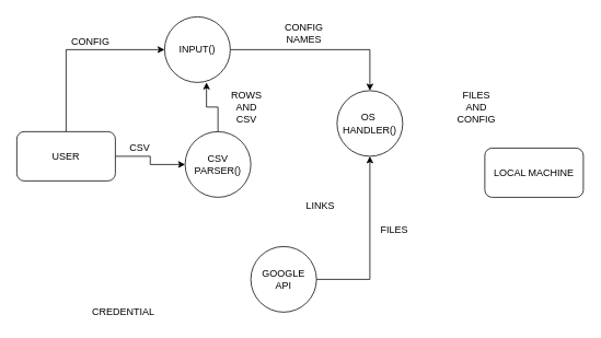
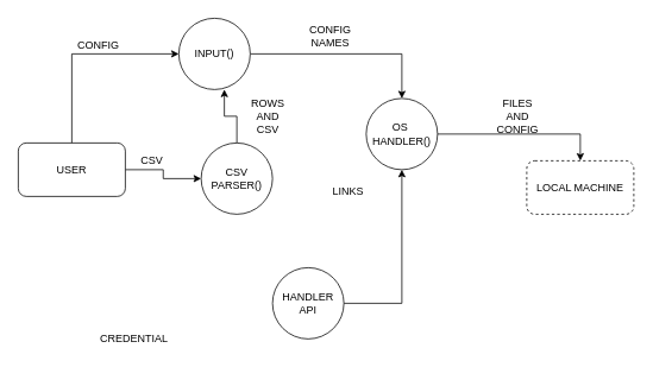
  <mxCell id="0" />
  <mxCell id="1" parent="0" />
  <mxCell id="2" style="edgeStyle=orthogonalEdgeStyle;rounded=0;orthogonalLoop=1;jettySize=auto;html=1;exitX=0.5;exitY=0;exitDx=0;exitDy=0;entryX=0;entryY=0.5;entryDx=0;entryDy=0;" edge="1" parent="1" source="4" target="6"><mxGeometry relative="1" as="geometry" /></mxCell>
  <mxCell id="3" style="edgeStyle=orthogonalEdgeStyle;rounded=0;orthogonalLoop=1;jettySize=auto;html=1;exitX=1;exitY=0.5;exitDx=0;exitDy=0;" edge="1" parent="1" source="4" target="8"><mxGeometry relative="1" as="geometry" /></mxCell>
  <mxCell id="4" value="USER" style="rounded=1;whiteSpace=wrap;html=1;" vertex="1" parent="1"><mxGeometry x="20" y="160" width="120" height="60" as="geometry" /></mxCell>
  <mxCell id="5" style="edgeStyle=orthogonalEdgeStyle;rounded=0;orthogonalLoop=1;jettySize=auto;html=1;exitX=1;exitY=0.5;exitDx=0;exitDy=0;" edge="1" parent="1" source="6" target="12"><mxGeometry relative="1" as="geometry" /></mxCell>
  <mxCell id="6" value="INPUT()" style="ellipse;whiteSpace=wrap;html=1;aspect=fixed;" vertex="1" parent="1"><mxGeometry x="200" y="20" width="80" height="80" as="geometry" /></mxCell>
  <mxCell id="7" style="edgeStyle=orthogonalEdgeStyle;rounded=0;orthogonalLoop=1;jettySize=auto;html=1;exitX=0.5;exitY=0;exitDx=0;exitDy=0;entryX=0.638;entryY=1;entryDx=0;entryDy=0;entryPerimeter=0;" edge="1" parent="1" source="8" target="6"><mxGeometry relative="1" as="geometry" /></mxCell>
  <mxCell id="8" value="CSV&lt;br&gt;PARSER()" style="ellipse;whiteSpace=wrap;html=1;aspect=fixed;" vertex="1" parent="1"><mxGeometry x="225" y="160" width="80" height="80" as="geometry" /></mxCell>
  <mxCell id="9" style="edgeStyle=orthogonalEdgeStyle;rounded=0;orthogonalLoop=1;jettySize=auto;html=1;exitX=1;exitY=0.5;exitDx=0;exitDy=0;entryX=0.5;entryY=1;entryDx=0;entryDy=0;" edge="1" parent="1" source="10" target="12"><mxGeometry relative="1" as="geometry" /></mxCell>
- <mxCell id="10" value="GOOGLE&lt;br&gt;API" style="ellipse;whiteSpace=wrap;html=1;aspect=fixed;" vertex="1" parent="1"><mxGeometry x="305" y="300" width="80" height="80" as="geometry" /></mxCell>
+ <mxCell id="10" value="HANDLER&lt;br&gt;API" style="ellipse;whiteSpace=wrap;html=1;aspect=fixed;" vertex="1" parent="1"><mxGeometry x="305" y="300" width="80" height="80" as="geometry" /></mxCell>
+ <mxCell id="11" style="edgeStyle=orthogonalEdgeStyle;rounded=0;orthogonalLoop=1;jettySize=auto;html=1;exitX=1;exitY=0.5;exitDx=0;exitDy=0;entryX=0.5;entryY=0;entryDx=0;entryDy=0;" edge="1" parent="1" source="12" target="13"><mxGeometry relative="1" as="geometry" /></mxCell>
  <mxCell id="12" value="OS&amp;nbsp;&lt;br&gt;HANDLER()" style="ellipse;whiteSpace=wrap;html=1;aspect=fixed;" vertex="1" parent="1"><mxGeometry x="410" y="110" width="80" height="80" as="geometry" /></mxCell>
- <mxCell id="13" value="LOCAL MACHINE" style="rounded=1;whiteSpace=wrap;html=1;" vertex="1" parent="1"><mxGeometry x="590" y="180" width="120" height="60" as="geometry" /></mxCell>
+ <mxCell id="13" value="LOCAL MACHINE" style="rounded=1;whiteSpace=wrap;html=1;dashed=1;" vertex="1" parent="1"><mxGeometry x="590" y="180" width="120" height="60" as="geometry" /></mxCell>
  <mxCell id="14" value="CONFIG" style="text;html=1;strokeColor=none;fillColor=none;align=center;verticalAlign=middle;whiteSpace=wrap;rounded=0;" vertex="1" parent="1"><mxGeometry x="90" y="40" width="40" height="20" as="geometry" /></mxCell>
  <mxCell id="15" value="CSV&lt;span style=&quot;color: rgba(0 , 0 , 0 , 0) ; font-family: monospace ; font-size: 0px&quot;&gt;%3CmxGraphModel%3E%3Croot%3E%3CmxCell%20id%3D%220%22%2F%3E%3CmxCell%20id%3D%221%22%20parent%3D%220%22%2F%3E%3CmxCell%20id%3D%222%22%20value%3D%22CONFIG%22%20style%3D%22text%3Bhtml%3D1%3BstrokeColor%3Dnone%3BfillColor%3Dnone%3Balign%3Dcenter%3BverticalAlign%3Dmiddle%3BwhiteSpace%3Dwrap%3Brounded%3D0%3B%22%20vertex%3D%221%22%20parent%3D%221%22%3E%3CmxGeometry%20x%3D%22-640%22%20y%3D%2270%22%20width%3D%2240%22%20height%3D%2220%22%20as%3D%22geometry%22%2F%3E%3C%2FmxCell%3E%3C%2Froot%3E%3C%2FmxGraphModel%3E&lt;/span&gt;" style="text;html=1;strokeColor=none;fillColor=none;align=center;verticalAlign=middle;whiteSpace=wrap;rounded=0;" vertex="1" parent="1"><mxGeometry x="150" y="170" width="40" height="20" as="geometry" /></mxCell>
  <mxCell id="16" value="CREDENTIAL&lt;span style=&quot;color: rgba(0 , 0 , 0 , 0) ; font-family: monospace ; font-size: 0px&quot;&gt;%3CmxGraphModel%3E%3Croot%3E%3CmxCell%20id%3D%220%22%2F%3E%3CmxCell%20id%3D%221%22%20parent%3D%220%22%2F%3E%3CmxCell%20id%3D%222%22%20value%3D%22CONFIG%22%20style%3D%22text%3Bhtml%3D1%3BstrokeColor%3Dnone%3BfillColor%3Dnone%3Balign%3Dcenter%3BverticalAlign%3Dmiddle%3BwhiteSpace%3Dwrap%3Brounded%3D0%3B%22%20vertex%3D%221%22%20parent%3D%221%22%3E%3CmxGeometry%20x%3D%22-640%22%20y%3D%2270%22%20width%3D%2240%22%20height%3D%2220%22%20as%3D%22geometry%22%2F%3E%3C%2FmxCell%3E%3C%2Froot%3E%3C%2FmxGraphModel%3E&lt;/span&gt;" style="text;html=1;strokeColor=none;fillColor=none;align=center;verticalAlign=middle;whiteSpace=wrap;rounded=0;" vertex="1" parent="1"><mxGeometry x="130" y="370" width="40" height="20" as="geometry" /></mxCell>
  <mxCell id="17" value="ROWS AND CSV" style="text;html=1;strokeColor=none;fillColor=none;align=center;verticalAlign=middle;whiteSpace=wrap;rounded=0;" vertex="1" parent="1"><mxGeometry x="280" y="120" width="40" height="20" as="geometry" /></mxCell>
- <mxCell id="18" value="LINKS" style="text;html=1;strokeColor=none;fillColor=none;align=center;verticalAlign=middle;whiteSpace=wrap;rounded=0;" vertex="1" parent="1"><mxGeometry x="370" y="240" width="40" height="20" as="geometry" /></mxCell>
- <mxCell id="19" value="FILES" style="text;html=1;strokeColor=none;fillColor=none;align=center;verticalAlign=middle;whiteSpace=wrap;rounded=0;" vertex="1" parent="1"><mxGeometry x="460" y="270" width="40" height="20" as="geometry" /></mxCell>
+ <mxCell id="18" value="LINKS" style="text;html=1;strokeColor=none;fillColor=none;align=center;verticalAlign=middle;whiteSpace=wrap;rounded=0;" vertex="1" parent="1"><mxGeometry x="370" y="205" width="40" height="20" as="geometry" /></mxCell>
  <mxCell id="20" value="CONFIG&lt;br&gt;NAMES" style="text;html=1;strokeColor=none;fillColor=none;align=center;verticalAlign=middle;whiteSpace=wrap;rounded=0;" vertex="1" parent="1"><mxGeometry x="350" y="30" width="40" height="20" as="geometry" /></mxCell>
  <mxCell id="21" value="FILES AND CONFIG" style="text;html=1;strokeColor=none;fillColor=none;align=center;verticalAlign=middle;whiteSpace=wrap;rounded=0;" vertex="1" parent="1"><mxGeometry x="560" y="120" width="40" height="20" as="geometry" /></mxCell>
